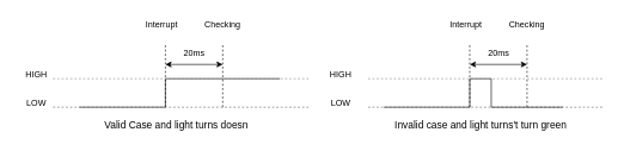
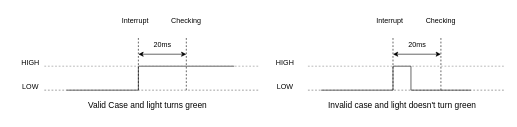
  <mxCell id="0" />
  <mxCell id="1" parent="0" />
  <mxCell id="2" value="" style="endArrow=none;html=1;rounded=0;" edge="1" parent="1"><mxGeometry width="50" height="50" relative="1" as="geometry"><mxPoint x="110" y="150" as="sourcePoint" /><mxPoint x="230" y="150" as="targetPoint" /></mxGeometry></mxCell>
  <mxCell id="3" value="" style="endArrow=none;html=1;rounded=0;" edge="1" parent="1"><mxGeometry width="50" height="50" relative="1" as="geometry"><mxPoint x="230" y="150" as="sourcePoint" /><mxPoint x="230" y="110" as="targetPoint" /></mxGeometry></mxCell>
  <mxCell id="4" value="" style="endArrow=none;html=1;rounded=0;" edge="1" parent="1"><mxGeometry width="50" height="50" relative="1" as="geometry"><mxPoint x="230" y="110" as="sourcePoint" /><mxPoint x="390" y="110" as="targetPoint" /></mxGeometry></mxCell>
  <mxCell id="5" value="" style="endArrow=none;dashed=1;html=1;strokeWidth=1;rounded=0;" edge="1" parent="1"><mxGeometry width="50" height="50" relative="1" as="geometry"><mxPoint x="310" y="150" as="sourcePoint" /><mxPoint x="310" y="60" as="targetPoint" /></mxGeometry></mxCell>
  <mxCell id="6" value="" style="endArrow=none;dashed=1;html=1;strokeWidth=1;rounded=0;" edge="1" parent="1"><mxGeometry width="50" height="50" relative="1" as="geometry"><mxPoint x="230" y="150" as="sourcePoint" /><mxPoint x="230" y="60" as="targetPoint" /></mxGeometry></mxCell>
  <mxCell id="7" value="" style="endArrow=none;dashed=1;html=1;strokeWidth=1;rounded=0;strokeColor=#8C8C8C;" edge="1" parent="1"><mxGeometry width="50" height="50" relative="1" as="geometry"><mxPoint x="430" y="110" as="sourcePoint" /><mxPoint x="70" y="110" as="targetPoint" /></mxGeometry></mxCell>
  <mxCell id="8" value="" style="endArrow=none;dashed=1;html=1;strokeWidth=1;rounded=0;strokeColor=#636363;" edge="1" parent="1"><mxGeometry width="50" height="50" relative="1" as="geometry"><mxPoint x="430" y="150" as="sourcePoint" /><mxPoint x="70" y="150" as="targetPoint" /></mxGeometry></mxCell>
  <mxCell id="9" value="HIGH" style="text;html=1;strokeColor=none;fillColor=none;align=center;verticalAlign=middle;whiteSpace=wrap;rounded=0;" vertex="1" parent="1"><mxGeometry y="90" width="60" height="30" as="geometry" x="20" /></mxCell>
  <mxCell id="10" value="LOW" style="text;html=1;strokeColor=none;fillColor=none;align=center;verticalAlign=middle;whiteSpace=wrap;rounded=0;" vertex="1" parent="1"><mxGeometry y="130" width="60" height="30" as="geometry" x="20" /></mxCell>
  <mxCell id="11" value="" style="endArrow=classic;startArrow=classic;html=1;rounded=0;" edge="1" parent="1"><mxGeometry width="50" height="50" relative="1" as="geometry"><mxPoint x="230" y="90" as="sourcePoint" /><mxPoint x="310" y="90" as="targetPoint" /></mxGeometry></mxCell>
  <mxCell id="12" value="20ms" style="text;html=1;align=center;verticalAlign=middle;resizable=0;points=[];autosize=1;strokeColor=none;fillColor=none;" vertex="1" parent="1"><mxGeometry x="245" y="60" width="50" height="30" as="geometry" /></mxCell>
  <mxCell id="13" value="Interrupt" style="text;html=1;strokeColor=none;fillColor=none;align=center;verticalAlign=middle;whiteSpace=wrap;rounded=0;" vertex="1" parent="1"><mxGeometry x="195" y="20" width="60" height="30" as="geometry" /></mxCell>
  <mxCell id="14" value="Checking" style="text;html=1;strokeColor=none;fillColor=none;align=center;verticalAlign=middle;whiteSpace=wrap;rounded=0;" vertex="1" parent="1"><mxGeometry x="280" y="20" width="60" height="30" as="geometry" /></mxCell>
- <mxCell id="15" value="&lt;font style=&quot;font-size: 14px;&quot;&gt;Valid Case and light turns doesn&lt;/font&gt;" style="text;html=1;align=center;verticalAlign=middle;resizable=0;points=[];autosize=1;strokeColor=none;fillColor=none;" vertex="1" parent="1"><mxGeometry x="135" y="160" width="220" height="30" as="geometry" /></mxCell>
+ <mxCell id="15" value="&lt;font style=&quot;font-size: 14px;&quot;&gt;Valid Case and light turns green&lt;/font&gt;" style="text;html=1;align=center;verticalAlign=middle;resizable=0;points=[];autosize=1;strokeColor=none;fillColor=none;" vertex="1" parent="1"><mxGeometry x="135" y="160" width="220" height="30" as="geometry" /></mxCell>
  <mxCell id="16" value="" style="endArrow=none;html=1;rounded=0;" edge="1" parent="1"><mxGeometry width="50" height="50" relative="1" as="geometry"><mxPoint x="535" y="150" as="sourcePoint" /><mxPoint x="655" y="150" as="targetPoint" /></mxGeometry></mxCell>
  <mxCell id="17" value="" style="endArrow=none;html=1;rounded=0;" edge="1" parent="1"><mxGeometry width="50" height="50" relative="1" as="geometry"><mxPoint x="655" y="150" as="sourcePoint" /><mxPoint x="655" y="110" as="targetPoint" /></mxGeometry></mxCell>
  <mxCell id="18" value="" style="endArrow=none;html=1;rounded=0;" edge="1" parent="1"><mxGeometry width="50" height="50" relative="1" as="geometry"><mxPoint x="655" y="110" as="sourcePoint" /><mxPoint x="685" y="110" as="targetPoint" /></mxGeometry></mxCell>
  <mxCell id="19" value="" style="endArrow=none;dashed=1;html=1;strokeWidth=1;rounded=0;" edge="1" parent="1"><mxGeometry width="50" height="50" relative="1" as="geometry"><mxPoint x="735" y="150" as="sourcePoint" /><mxPoint x="735" y="60" as="targetPoint" /></mxGeometry></mxCell>
  <mxCell id="20" value="" style="endArrow=none;dashed=1;html=1;strokeWidth=1;rounded=0;" edge="1" parent="1"><mxGeometry width="50" height="50" relative="1" as="geometry"><mxPoint x="655" y="150" as="sourcePoint" /><mxPoint x="655" y="60" as="targetPoint" /></mxGeometry></mxCell>
  <mxCell id="21" value="" style="endArrow=none;dashed=1;html=1;strokeWidth=1;rounded=0;strokeColor=#8C8C8C;" edge="1" parent="1"><mxGeometry width="50" height="50" relative="1" as="geometry"><mxPoint x="840" y="110" as="sourcePoint" /><mxPoint x="510" y="110" as="targetPoint" /></mxGeometry></mxCell>
  <mxCell id="22" value="" style="endArrow=none;dashed=1;html=1;strokeWidth=1;rounded=0;strokeColor=#636363;" edge="1" parent="1"><mxGeometry width="50" height="50" relative="1" as="geometry"><mxPoint x="840" y="150" as="sourcePoint" /><mxPoint x="510" y="150" as="targetPoint" /></mxGeometry></mxCell>
  <mxCell id="23" value="HIGH" style="text;html=1;strokeColor=none;fillColor=none;align=center;verticalAlign=middle;whiteSpace=wrap;rounded=0;" vertex="1" parent="1"><mxGeometry x="445" y="90" width="60" height="30" as="geometry" /></mxCell>
  <mxCell id="24" value="LOW" style="text;html=1;strokeColor=none;fillColor=none;align=center;verticalAlign=middle;whiteSpace=wrap;rounded=0;" vertex="1" parent="1"><mxGeometry x="445" y="130" width="60" height="30" as="geometry" /></mxCell>
  <mxCell id="25" value="" style="endArrow=classic;startArrow=classic;html=1;rounded=0;" edge="1" parent="1"><mxGeometry width="50" height="50" relative="1" as="geometry"><mxPoint x="655" y="90" as="sourcePoint" /><mxPoint x="735" y="90" as="targetPoint" /></mxGeometry></mxCell>
  <mxCell id="26" value="20ms" style="text;html=1;align=center;verticalAlign=middle;resizable=0;points=[];autosize=1;strokeColor=none;fillColor=none;" vertex="1" parent="1"><mxGeometry x="670" y="60" width="50" height="30" as="geometry" /></mxCell>
  <mxCell id="27" value="Interrupt" style="text;html=1;strokeColor=none;fillColor=none;align=center;verticalAlign=middle;whiteSpace=wrap;rounded=0;" vertex="1" parent="1"><mxGeometry x="620" y="20" width="60" height="30" as="geometry" /></mxCell>
  <mxCell id="28" value="Checking" style="text;html=1;strokeColor=none;fillColor=none;align=center;verticalAlign=middle;whiteSpace=wrap;rounded=0;" vertex="1" parent="1"><mxGeometry x="705" y="20" width="60" height="30" as="geometry" /></mxCell>
- <mxCell id="29" value="&lt;font style=&quot;font-size: 14px;&quot;&gt;Invalid case and light turns't turn green&lt;/font&gt;" style="text;html=1;align=center;verticalAlign=middle;resizable=0;points=[];autosize=1;strokeColor=none;fillColor=none;" vertex="1" parent="1"><mxGeometry x="535" y="160" width="270" height="30" as="geometry" /></mxCell>
+ <mxCell id="29" value="&lt;font style=&quot;font-size: 14px;&quot;&gt;Invalid case and light doesn't turn green&lt;/font&gt;" style="text;html=1;align=center;verticalAlign=middle;resizable=0;points=[];autosize=1;strokeColor=none;fillColor=none;" vertex="1" parent="1"><mxGeometry x="535" y="160" width="270" height="30" as="geometry" /></mxCell>
  <mxCell id="30" value="" style="endArrow=none;html=1;rounded=0;" edge="1" parent="1"><mxGeometry width="50" height="50" relative="1" as="geometry"><mxPoint x="685" y="150" as="sourcePoint" /><mxPoint x="685" y="110" as="targetPoint" /></mxGeometry></mxCell>
  <mxCell id="31" value="" style="endArrow=none;html=1;rounded=0;" edge="1" parent="1"><mxGeometry width="50" height="50" relative="1" as="geometry"><mxPoint x="685" y="150" as="sourcePoint" /><mxPoint x="785" y="150" as="targetPoint" /></mxGeometry></mxCell>
